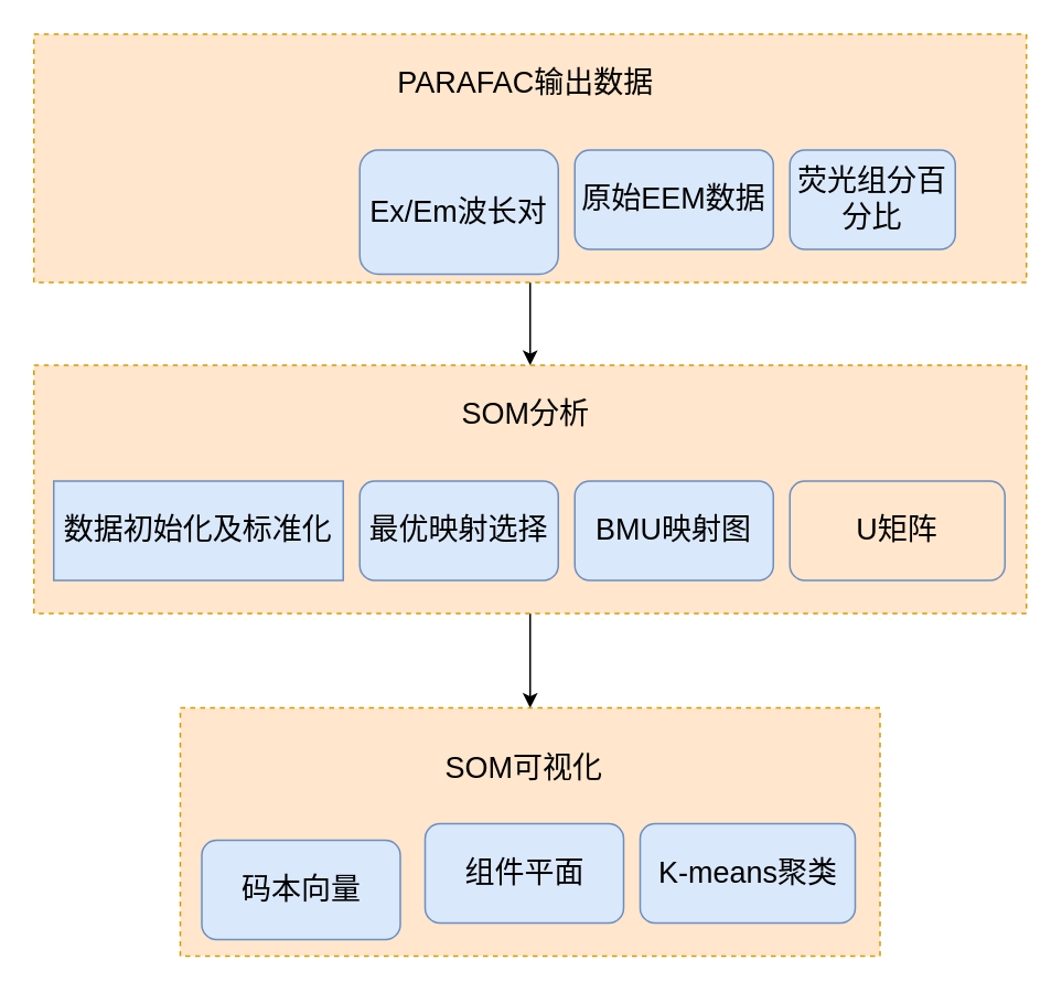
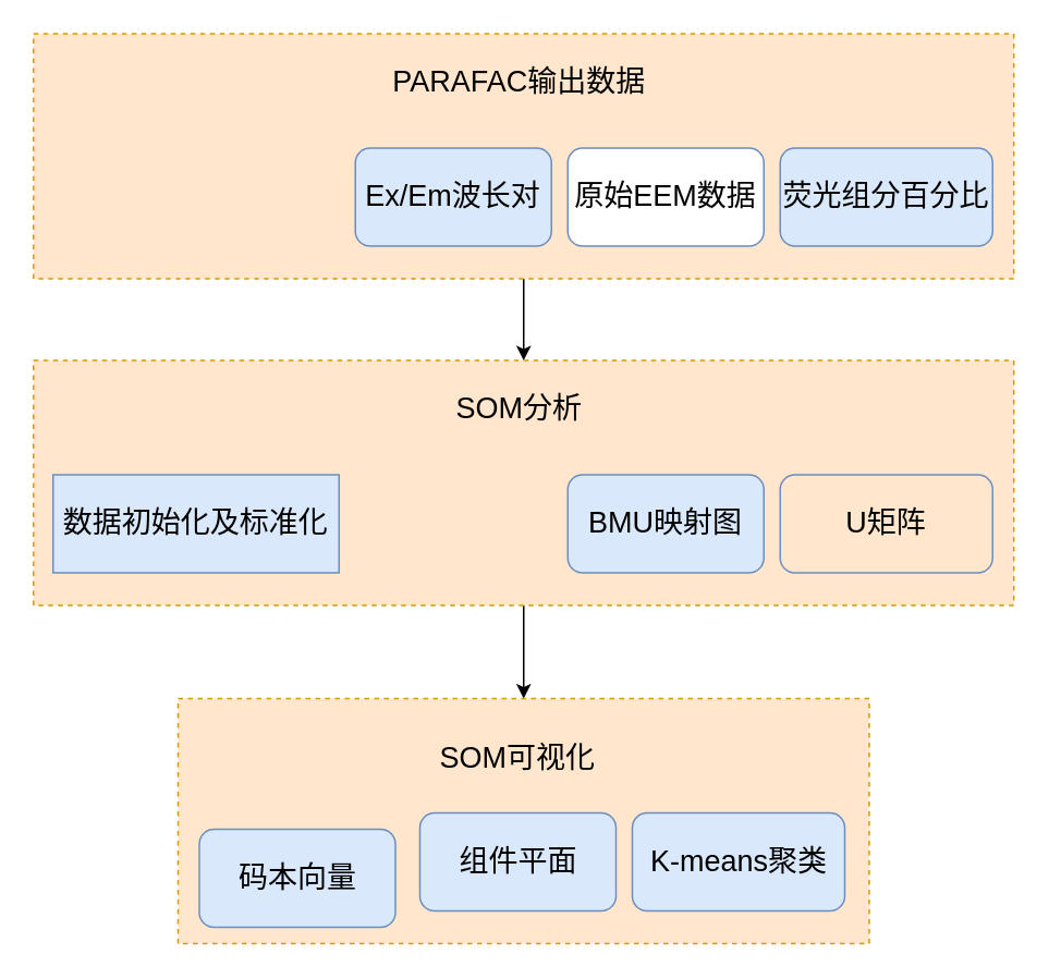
  <mxCell id="0" />
  <mxCell id="1" parent="0" />
  <mxCell id="2" style="edgeStyle=orthogonalEdgeStyle;rounded=0;orthogonalLoop=1;jettySize=auto;html=1;exitX=0.5;exitY=1;exitDx=0;exitDy=0;entryX=0.5;entryY=0;entryDx=0;entryDy=0;" edge="1" parent="1" source="3" target="9"><mxGeometry relative="1" as="geometry" /></mxCell>
  <mxCell id="3" value="" style="rounded=0;whiteSpace=wrap;html=1;dashed=1;fillColor=#ffe6cc;strokeColor=#d79b00;" vertex="1" parent="1"><mxGeometry x="20" y="20" width="600" height="150" as="geometry" /></mxCell>
  <mxCell id="4" value="&lt;span style=&quot;font-size: 18px&quot;&gt;PARAFAC输出数据&lt;/span&gt;" style="text;html=1;strokeColor=none;fillColor=none;align=center;verticalAlign=middle;whiteSpace=wrap;rounded=0;" vertex="1" parent="1"><mxGeometry x="219.5" y="30" width="195" height="40" as="geometry" /></mxCell>
- <mxCell id="5" value="&lt;font style=&quot;font-size: 18px&quot;&gt;Ex/Em波长对&lt;/font&gt;" style="rounded=1;whiteSpace=wrap;html=1;fillColor=#dae8fc;strokeColor=#6c8ebf;" vertex="1" parent="1"><mxGeometry x="217" y="90" width="120" height="75" as="geometry" /></mxCell>
- <mxCell id="6" value="&lt;font style=&quot;font-size: 18px&quot;&gt;荧光组分百分比&lt;/font&gt;" style="rounded=1;whiteSpace=wrap;html=1;fillColor=#dae8fc;strokeColor=#6c8ebf;" vertex="1" parent="1"><mxGeometry x="477" y="90" width="100" height="60" as="geometry" /></mxCell>
- <mxCell id="7" value="&lt;font style=&quot;font-size: 18px&quot;&gt;原始EEM数据&lt;/font&gt;" style="rounded=1;whiteSpace=wrap;html=1;fillColor=#dae8fc;strokeColor=#6c8ebf;" vertex="1" parent="1"><mxGeometry x="347" y="90" width="120" height="60" as="geometry" /></mxCell>
+ <mxCell id="5" value="&lt;font style=&quot;font-size: 18px&quot;&gt;Ex/Em波长对&lt;/font&gt;" style="rounded=1;whiteSpace=wrap;html=1;fillColor=#dae8fc;strokeColor=#6c8ebf;" vertex="1" parent="1"><mxGeometry x="217" y="90" width="120" height="60" as="geometry" /></mxCell>
+ <mxCell id="6" value="&lt;font style=&quot;font-size: 18px&quot;&gt;荧光组分百分比&lt;/font&gt;" style="rounded=1;whiteSpace=wrap;html=1;fillColor=#dae8fc;strokeColor=#6c8ebf;" vertex="1" parent="1"><mxGeometry x="477" y="90" width="130" height="60" as="geometry" /></mxCell>
+ <mxCell id="7" value="&lt;font style=&quot;font-size: 18px&quot;&gt;原始EEM数据&lt;/font&gt;" style="rounded=1;whiteSpace=wrap;html=1;fillColor=#ffffff;strokeColor=#6c8ebf;" vertex="1" parent="1"><mxGeometry x="347" y="90" width="120" height="60" as="geometry" /></mxCell>
  <mxCell id="8" style="edgeStyle=orthogonalEdgeStyle;rounded=0;orthogonalLoop=1;jettySize=auto;html=1;exitX=0.5;exitY=1;exitDx=0;exitDy=0;" edge="1" parent="1" source="9" target="15"><mxGeometry relative="1" as="geometry" /></mxCell>
  <mxCell id="9" value="" style="rounded=0;whiteSpace=wrap;html=1;dashed=1;fillColor=#ffe6cc;strokeColor=#d79b00;" vertex="1" parent="1"><mxGeometry x="20" y="220" width="600" height="150" as="geometry" /></mxCell>
  <mxCell id="10" value="&lt;font style=&quot;font-size: 18px&quot;&gt;数据初始化及标准化&lt;/font&gt;" style="whiteSpace=wrap;html=1;fillColor=#dae8fc;strokeColor=#6c8ebf;rounded=0;" vertex="1" parent="1"><mxGeometry x="32" y="290" width="175" height="60" as="geometry" /></mxCell>
  <mxCell id="11" value="&lt;span style=&quot;font-size: 18px&quot;&gt;SOM分析&lt;/span&gt;" style="text;html=1;strokeColor=none;fillColor=none;align=center;verticalAlign=middle;whiteSpace=wrap;rounded=0;" vertex="1" parent="1"><mxGeometry x="219.5" y="230" width="195" height="40" as="geometry" /></mxCell>
- <mxCell id="12" value="&lt;font style=&quot;font-size: 18px&quot;&gt;最优映射选择&lt;/font&gt;" style="rounded=1;whiteSpace=wrap;html=1;fillColor=#dae8fc;strokeColor=#6c8ebf;" vertex="1" parent="1"><mxGeometry x="217" y="290" width="120" height="60" as="geometry" /></mxCell>
  <mxCell id="13" value="&lt;font style=&quot;font-size: 18px&quot;&gt;U矩阵&lt;/font&gt;" style="rounded=1;whiteSpace=wrap;html=1;fillColor=#ffe6cc;strokeColor=#6c8ebf;" vertex="1" parent="1"><mxGeometry x="477" y="290" width="130" height="60" as="geometry" /></mxCell>
  <mxCell id="14" value="&lt;font style=&quot;font-size: 18px&quot;&gt;BMU映射图&lt;/font&gt;" style="rounded=1;whiteSpace=wrap;html=1;fillColor=#dae8fc;strokeColor=#6c8ebf;" vertex="1" parent="1"><mxGeometry x="347" y="290" width="120" height="60" as="geometry" /></mxCell>
  <mxCell id="15" value="" style="rounded=0;whiteSpace=wrap;html=1;dashed=1;fillColor=#ffe6cc;strokeColor=#d79b00;" vertex="1" parent="1"><mxGeometry x="108.5" y="427" width="423" height="150" as="geometry" /></mxCell>
  <mxCell id="16" value="&lt;span style=&quot;font-size: 18px&quot;&gt;SOM可视化&lt;/span&gt;" style="text;html=1;strokeColor=none;fillColor=none;align=center;verticalAlign=middle;whiteSpace=wrap;rounded=0;" vertex="1" parent="1"><mxGeometry x="219" y="444" width="195" height="40" as="geometry" /></mxCell>
  <mxCell id="17" value="&lt;font style=&quot;font-size: 18px&quot;&gt;码本向量&lt;/font&gt;" style="rounded=1;whiteSpace=wrap;html=1;fillColor=#dae8fc;strokeColor=#6c8ebf;" vertex="1" parent="1"><mxGeometry x="121.5" y="507" width="120" height="60" as="geometry" /></mxCell>
  <mxCell id="18" value="&lt;font style=&quot;font-size: 18px&quot;&gt;K-means聚类&lt;/font&gt;" style="rounded=1;whiteSpace=wrap;html=1;fillColor=#dae8fc;strokeColor=#6c8ebf;" vertex="1" parent="1"><mxGeometry x="386.5" y="497" width="130" height="60" as="geometry" /></mxCell>
  <mxCell id="19" value="&lt;font style=&quot;font-size: 18px&quot;&gt;组件平面&lt;/font&gt;" style="rounded=1;whiteSpace=wrap;html=1;fillColor=#dae8fc;strokeColor=#6c8ebf;" vertex="1" parent="1"><mxGeometry x="256.5" y="497" width="120" height="60" as="geometry" /></mxCell>
